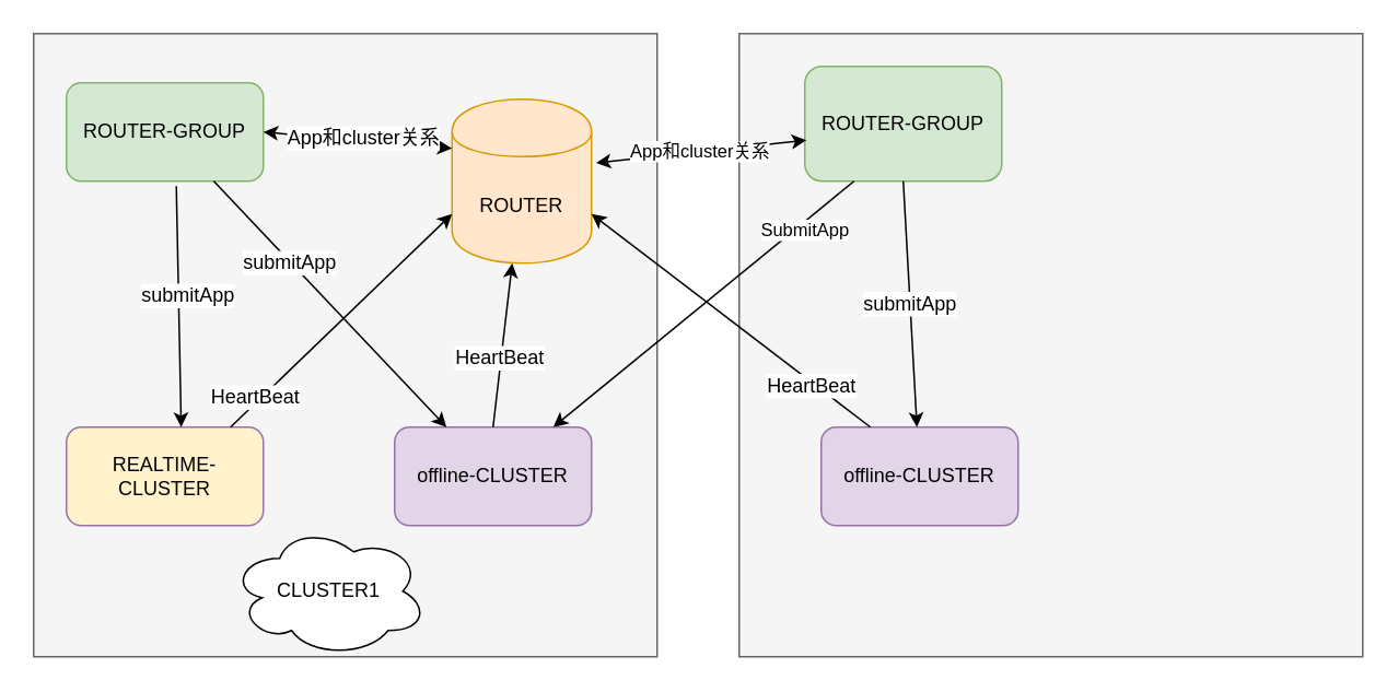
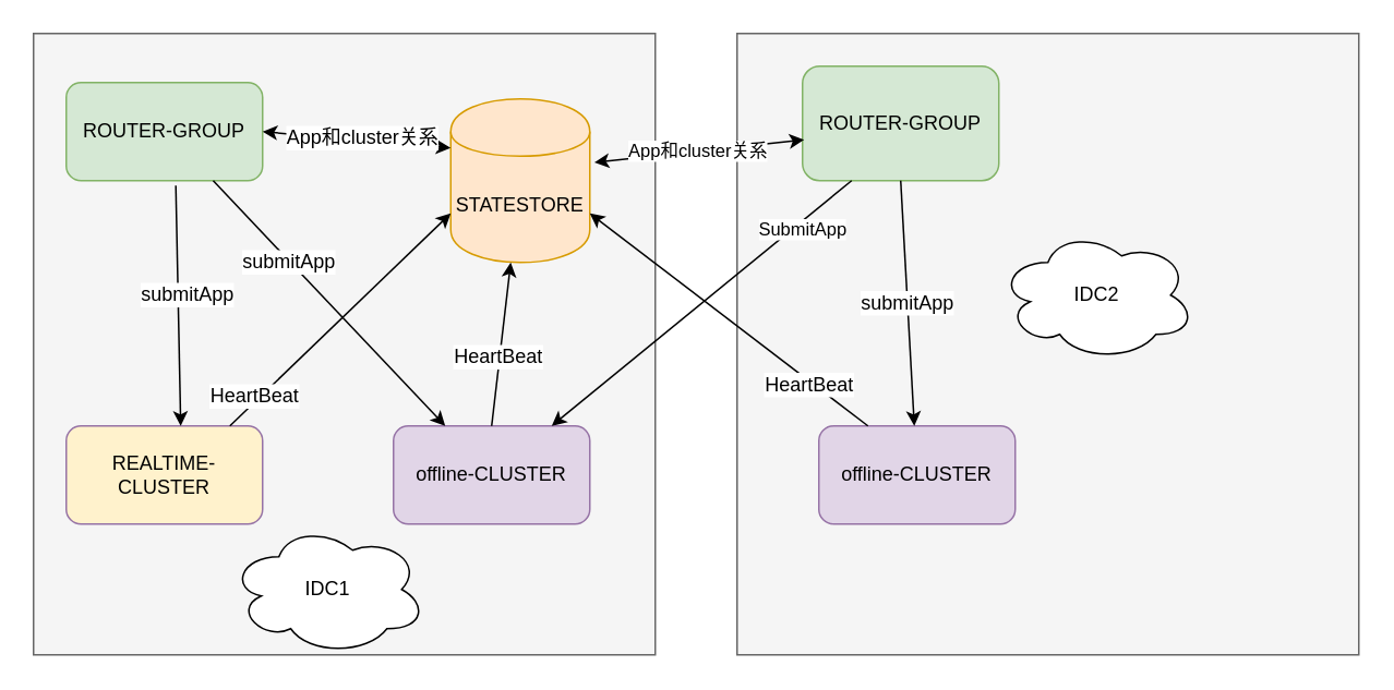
  <mxCell id="0" />
  <mxCell id="1" parent="0" />
  <mxCell id="2" value="" style="whiteSpace=wrap;html=1;aspect=fixed;fillColor=#f5f5f5;strokeColor=#666666;fontColor=#333333;" vertex="1" parent="1"><mxGeometry x="20" y="20" width="380" height="380" as="geometry" /></mxCell>
- <mxCell id="3" value="CLUSTER1" style="ellipse;shape=cloud;whiteSpace=wrap;html=1;" vertex="1" parent="1"><mxGeometry x="140" y="320" width="120" height="80" as="geometry" /></mxCell>
+ <mxCell id="3" value="IDC1" style="ellipse;shape=cloud;whiteSpace=wrap;html=1;" vertex="1" parent="1"><mxGeometry x="140" y="320" width="120" height="80" as="geometry" /></mxCell>
  <mxCell id="4" value="ROUTER-GROUP" style="rounded=1;whiteSpace=wrap;html=1;fillColor=#d5e8d4;strokeColor=#82b366;" vertex="1" parent="1"><mxGeometry x="40" y="50" width="120" height="60" as="geometry" /></mxCell>
- <mxCell id="5" value="ROUTER" style="shape=cylinder;whiteSpace=wrap;html=1;boundedLbl=1;backgroundOutline=1;fillColor=#ffe6cc;strokeColor=#d79b00;" vertex="1" parent="1"><mxGeometry x="275" y="60" width="85" height="100" as="geometry" /></mxCell>
+ <mxCell id="5" value="STATESTORE" style="shape=cylinder;whiteSpace=wrap;html=1;boundedLbl=1;backgroundOutline=1;fillColor=#ffe6cc;strokeColor=#d79b00;" vertex="1" parent="1"><mxGeometry x="275" y="60" width="85" height="100" as="geometry" /></mxCell>
  <mxCell id="6" value="REALTIME-CLUSTER" style="rounded=1;whiteSpace=wrap;html=1;fillColor=#fff2cc;strokeColor=#9673a6;" vertex="1" parent="1"><mxGeometry x="40" y="260" width="120" height="60" as="geometry" /></mxCell>
  <mxCell id="7" value="offline-CLUSTER" style="rounded=1;whiteSpace=wrap;html=1;fillColor=#e1d5e7;strokeColor=#9673a6;" vertex="1" parent="1"><mxGeometry x="240" y="260" width="120" height="60" as="geometry" /></mxCell>
  <mxCell id="8" value="" style="endArrow=classic;html=1;exitX=0.558;exitY=1.05;exitDx=0;exitDy=0;exitPerimeter=0;entryX=0.583;entryY=0;entryDx=0;entryDy=0;entryPerimeter=0;" edge="1" parent="1" source="4" target="6"><mxGeometry width="50" height="50" relative="1" as="geometry"><mxPoint x="80" y="220" as="sourcePoint" /><mxPoint x="130" y="170" as="targetPoint" /></mxGeometry></mxCell>
  <mxCell id="9" value="submitApp" style="text;html=1;resizable=0;points=[];align=center;verticalAlign=middle;labelBackgroundColor=#ffffff;" vertex="1" connectable="0" parent="8"><mxGeometry x="-0.087" y="5" relative="1" as="geometry"><mxPoint as="offset" /></mxGeometry></mxCell>
  <mxCell id="10" value="" style="endArrow=classic;html=1;exitX=0.289;exitY=0.237;exitDx=0;exitDy=0;exitPerimeter=0;" edge="1" parent="1" source="2" target="7"><mxGeometry width="50" height="50" relative="1" as="geometry"><mxPoint x="180" y="260" as="sourcePoint" /><mxPoint x="230" y="210" as="targetPoint" /></mxGeometry></mxCell>
  <mxCell id="11" value="submitApp" style="text;html=1;resizable=0;points=[];align=center;verticalAlign=middle;labelBackgroundColor=#ffffff;" vertex="1" connectable="0" parent="10"><mxGeometry x="-0.355" y="-1" relative="1" as="geometry"><mxPoint as="offset" /></mxGeometry></mxCell>
  <mxCell id="12" value="" style="endArrow=classic;html=1;entryX=0;entryY=0.7;entryDx=0;entryDy=0;" edge="1" parent="1" target="5"><mxGeometry width="50" height="50" relative="1" as="geometry"><mxPoint x="140" y="260" as="sourcePoint" /><mxPoint x="190" y="210" as="targetPoint" /></mxGeometry></mxCell>
  <mxCell id="13" value="HeartBeat" style="text;html=1;resizable=0;points=[];align=center;verticalAlign=middle;labelBackgroundColor=#ffffff;" vertex="1" connectable="0" parent="12"><mxGeometry x="-0.755" y="3" relative="1" as="geometry"><mxPoint as="offset" /></mxGeometry></mxCell>
  <mxCell id="14" value="" style="endArrow=classic;html=1;exitX=0.5;exitY=0;exitDx=0;exitDy=0;" edge="1" parent="1" source="7" target="5"><mxGeometry width="50" height="50" relative="1" as="geometry"><mxPoint x="310" y="250" as="sourcePoint" /><mxPoint x="340" y="220" as="targetPoint" /></mxGeometry></mxCell>
  <mxCell id="15" value="HeartBeat" style="text;html=1;resizable=0;points=[];align=center;verticalAlign=middle;labelBackgroundColor=#ffffff;" vertex="1" connectable="0" parent="14"><mxGeometry x="-0.148" y="1" relative="1" as="geometry"><mxPoint as="offset" /></mxGeometry></mxCell>
  <mxCell id="16" value="" style="whiteSpace=wrap;html=1;aspect=fixed;fillColor=#f5f5f5;strokeColor=#666666;fontColor=#333333;" vertex="1" parent="1"><mxGeometry x="450" y="20" width="380" height="380" as="geometry" /></mxCell>
  <mxCell id="17" value="ROUTER-GROUP" style="rounded=1;whiteSpace=wrap;html=1;fillColor=#d5e8d4;strokeColor=#82b366;" vertex="1" parent="1"><mxGeometry x="490" y="40" width="120" height="70" as="geometry" /></mxCell>
  <mxCell id="18" value="offline-CLUSTER" style="rounded=1;whiteSpace=wrap;html=1;fillColor=#e1d5e7;strokeColor=#9673a6;" vertex="1" parent="1"><mxGeometry x="500" y="260" width="120" height="60" as="geometry" /></mxCell>
  <mxCell id="19" value="" style="endArrow=classic;html=1;exitX=0.5;exitY=1;exitDx=0;exitDy=0;" edge="1" parent="1" source="17" target="18"><mxGeometry width="50" height="50" relative="1" as="geometry"><mxPoint x="550" y="160" as="sourcePoint" /><mxPoint x="450" y="200" as="targetPoint" /></mxGeometry></mxCell>
  <mxCell id="20" value="submitApp" style="text;html=1;resizable=0;points=[];align=center;verticalAlign=middle;labelBackgroundColor=#ffffff;" vertex="1" connectable="0" parent="19"><mxGeometry x="-0.001" y="-1" relative="1" as="geometry"><mxPoint as="offset" /></mxGeometry></mxCell>
  <mxCell id="21" value="SubmitApp" style="endArrow=classic;html=1;exitX=0.25;exitY=1;exitDx=0;exitDy=0;" edge="1" parent="1" source="17" target="7"><mxGeometry x="-0.644" y="4" width="50" height="50" relative="1" as="geometry"><mxPoint x="560" y="120" as="sourcePoint" /><mxPoint x="568.333" y="270" as="targetPoint" /><mxPoint as="offset" /></mxGeometry></mxCell>
  <mxCell id="22" value="" style="endArrow=classic;html=1;exitX=0.25;exitY=0;exitDx=0;exitDy=0;entryX=1;entryY=0.7;entryDx=0;entryDy=0;" edge="1" parent="1" source="18" target="5"><mxGeometry width="50" height="50" relative="1" as="geometry"><mxPoint x="430" y="290" as="sourcePoint" /><mxPoint x="480" y="240" as="targetPoint" /></mxGeometry></mxCell>
  <mxCell id="23" value="HeartBeat" style="text;html=1;resizable=0;points=[];align=center;verticalAlign=middle;labelBackgroundColor=#ffffff;" vertex="1" connectable="0" parent="22"><mxGeometry x="-0.579" y="2" relative="1" as="geometry"><mxPoint as="offset" /></mxGeometry></mxCell>
  <mxCell id="24" value="" style="endArrow=classic;startArrow=classic;html=1;exitX=1;exitY=0.5;exitDx=0;exitDy=0;entryX=0;entryY=0.3;entryDx=0;entryDy=0;" edge="1" parent="1" source="4" target="5"><mxGeometry width="50" height="50" relative="1" as="geometry"><mxPoint x="190" y="110" as="sourcePoint" /><mxPoint x="240" y="60" as="targetPoint" /></mxGeometry></mxCell>
  <mxCell id="25" value="App和cluster关系" style="text;html=1;resizable=0;points=[];align=center;verticalAlign=middle;labelBackgroundColor=#ffffff;" vertex="1" connectable="0" parent="24"><mxGeometry x="0.267" y="5" relative="1" as="geometry"><mxPoint x="-13" y="2.5" as="offset" /></mxGeometry></mxCell>
  <mxCell id="26" value="App和cluster关系" style="endArrow=classic;startArrow=classic;html=1;exitX=1.033;exitY=0.388;exitDx=0;exitDy=0;exitPerimeter=0;entryX=0.008;entryY=0.643;entryDx=0;entryDy=0;entryPerimeter=0;" edge="1" parent="1" source="5" target="17"><mxGeometry width="50" height="50" relative="1" as="geometry"><mxPoint x="340" y="10" as="sourcePoint" /><mxPoint x="390" y="-40" as="targetPoint" /></mxGeometry></mxCell>
+ <mxCell id="27" value="IDC2" style="ellipse;shape=cloud;whiteSpace=wrap;html=1;" vertex="1" parent="1"><mxGeometry x="610" y="140" width="120" height="80" as="geometry" /></mxCell>
